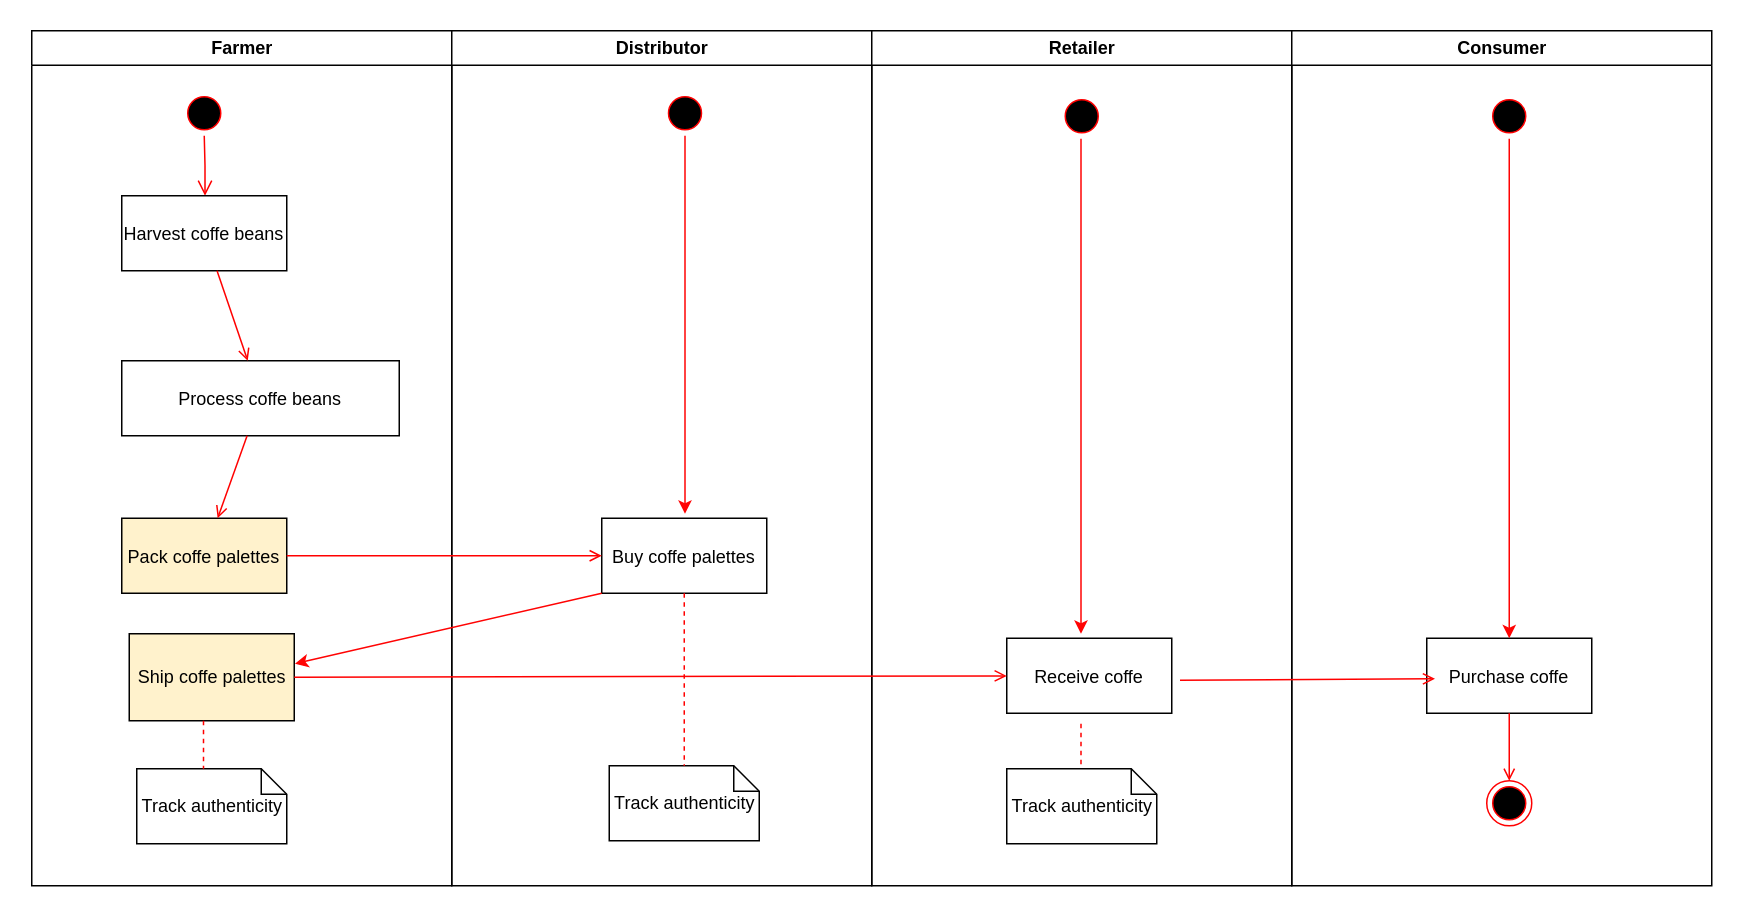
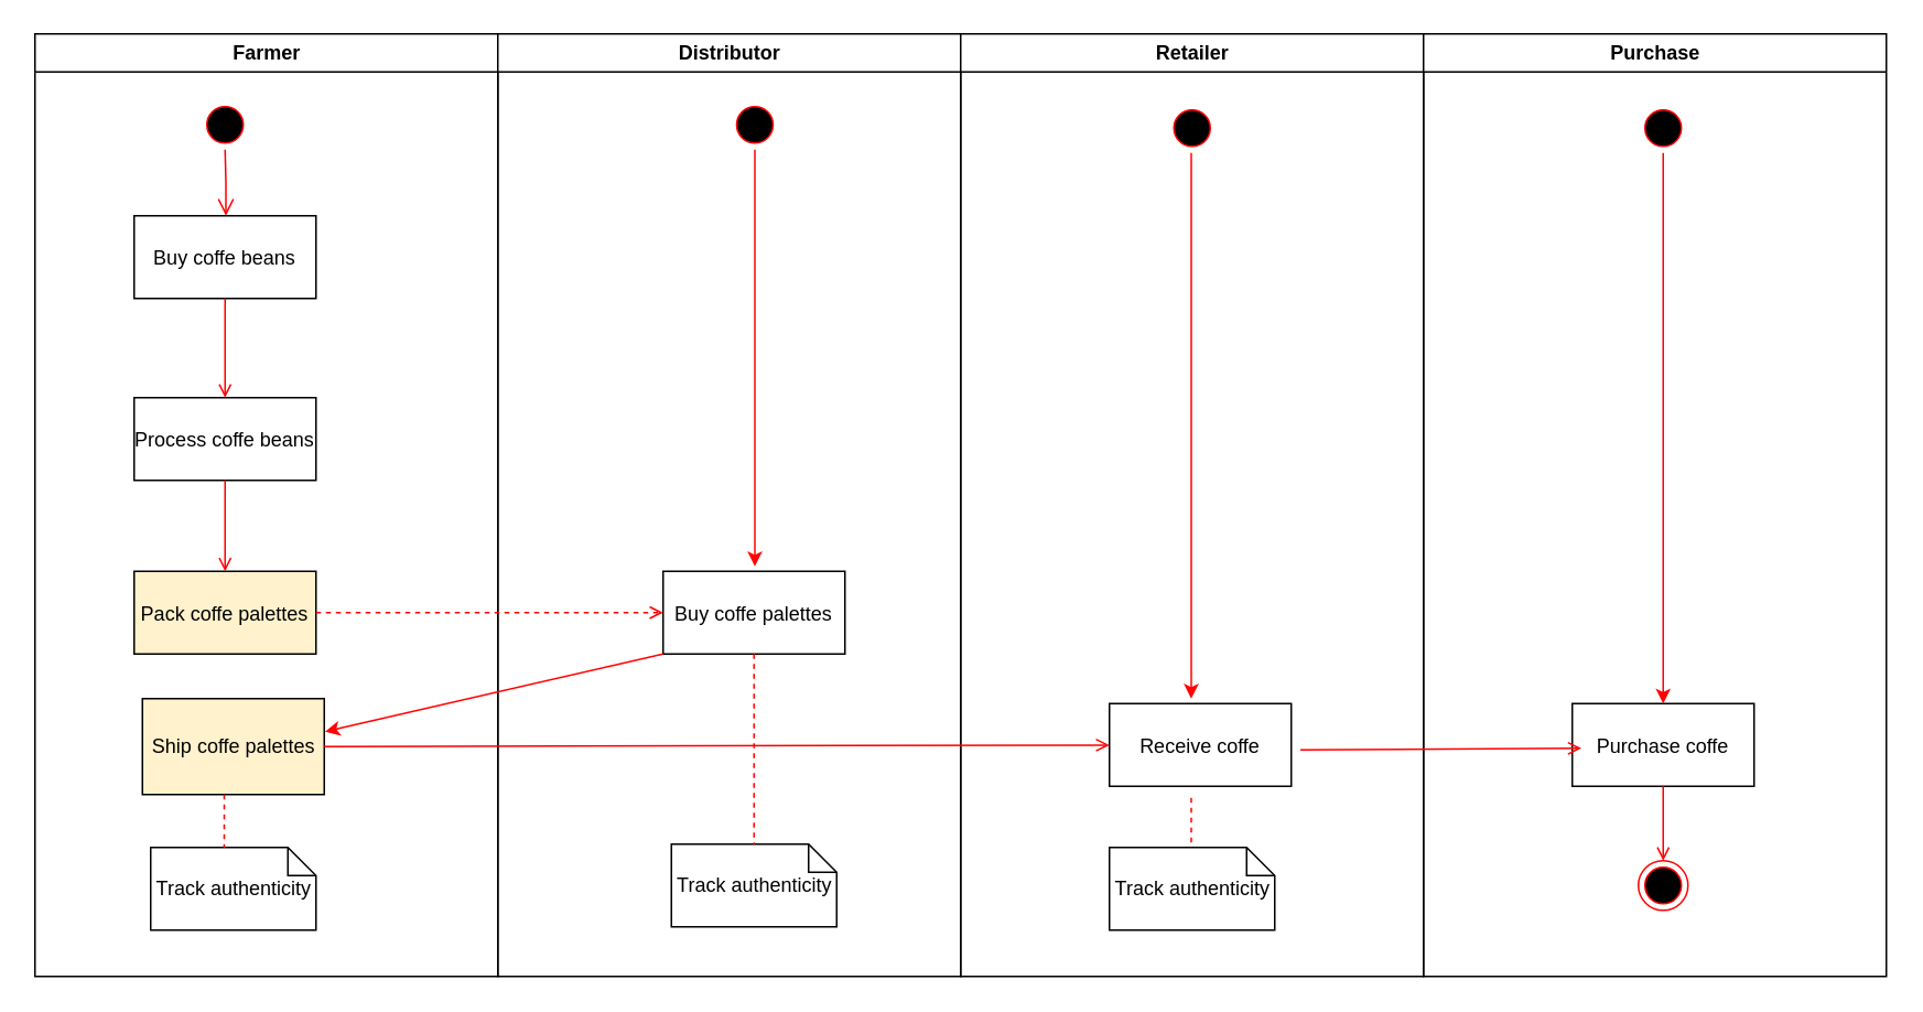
  <mxCell id="0" />
  <mxCell id="1" parent="0" />
  <mxCell id="2" value="Farmer" style="swimlane;whiteSpace=wrap" parent="1" vertex="1"><mxGeometry x="20.5" y="20" width="280" height="570" as="geometry" /></mxCell>
  <mxCell id="3" value="" style="ellipse;shape=startState;fillColor=#000000;strokeColor=#ff0000;" parent="2" vertex="1"><mxGeometry x="100" y="40" width="30" height="30" as="geometry" /></mxCell>
  <mxCell id="4" value="" style="edgeStyle=elbowEdgeStyle;elbow=horizontal;verticalAlign=bottom;endArrow=open;endSize=8;strokeColor=#FF0000;endFill=1;rounded=0" parent="2" source="3" target="5" edge="1"><mxGeometry x="100" y="40" as="geometry"><mxPoint x="115" y="110" as="targetPoint" /></mxGeometry></mxCell>
- <mxCell id="5" value="Harvest coffe beans" style="" parent="2" vertex="1"><mxGeometry x="60" y="110" width="110" height="50" as="geometry" /></mxCell>
- <mxCell id="6" value="Process coffe beans" style="" parent="2" vertex="1"><mxGeometry x="60" y="220" width="185" height="50" as="geometry" /></mxCell>
+ <mxCell id="5" value="Buy coffe beans" style="" parent="2" vertex="1"><mxGeometry x="60" y="110" width="110" height="50" as="geometry" /></mxCell>
+ <mxCell id="6" value="Process coffe beans" style="" parent="2" vertex="1"><mxGeometry x="60" y="220" width="110" height="50" as="geometry" /></mxCell>
  <mxCell id="7" value="" style="endArrow=open;strokeColor=#FF0000;endFill=1;rounded=0" parent="2" source="5" target="6" edge="1"><mxGeometry relative="1" as="geometry" /></mxCell>
  <mxCell id="8" value="Pack coffe palettes" style="fillColor=#fff2cc;" parent="2" vertex="1"><mxGeometry x="60" y="325" width="110" height="50" as="geometry" /></mxCell>
  <mxCell id="9" value="" style="endArrow=open;strokeColor=#FF0000;endFill=1;rounded=0" parent="2" source="6" target="8" edge="1"><mxGeometry relative="1" as="geometry" /></mxCell>
  <mxCell id="10" value="Track authenticity" style="shape=note;whiteSpace=wrap;size=17" parent="2" vertex="1"><mxGeometry x="70" y="492" width="100" height="50" as="geometry" /></mxCell>
  <mxCell id="11" value="Ship coffe palettes" style="rounded=0;whiteSpace=wrap;html=1;fillColor=#fff2cc;" parent="2" vertex="1"><mxGeometry x="65" y="402" width="110" height="58" as="geometry" /></mxCell>
  <mxCell id="12" value="" style="endArrow=none;strokeColor=#FF0000;endFill=0;rounded=0;dashed=1" parent="2" edge="1"><mxGeometry relative="1" as="geometry"><mxPoint x="114.5" y="460" as="sourcePoint" /><mxPoint x="114.5" y="492" as="targetPoint" /></mxGeometry></mxCell>
  <mxCell id="13" value="Distributor" style="swimlane;whiteSpace=wrap" parent="1" vertex="1"><mxGeometry x="300.5" y="20" width="280" height="570" as="geometry" /></mxCell>
  <mxCell id="14" value="" style="ellipse;shape=startState;fillColor=#000000;strokeColor=#ff0000;" parent="13" vertex="1"><mxGeometry x="140.5" y="40" width="30" height="30" as="geometry" /></mxCell>
  <mxCell id="15" value="Buy coffe palettes" style="" parent="13" vertex="1"><mxGeometry x="100" y="325" width="110" height="50" as="geometry" /></mxCell>
  <mxCell id="16" value="Track authenticity" style="shape=note;whiteSpace=wrap;size=17" parent="13" vertex="1"><mxGeometry x="105" y="490" width="100" height="50" as="geometry" /></mxCell>
  <mxCell id="17" value="" style="endArrow=none;strokeColor=#FF0000;endFill=0;rounded=0;dashed=1" parent="13" source="15" target="16" edge="1"><mxGeometry relative="1" as="geometry" /></mxCell>
  <mxCell id="18" value="Retailer" style="swimlane;whiteSpace=wrap" parent="1" vertex="1"><mxGeometry x="580.5" y="20" width="280" height="570" as="geometry" /></mxCell>
  <mxCell id="19" value="Receive coffe" style="" parent="18" vertex="1"><mxGeometry x="90" y="405" width="110" height="50" as="geometry" /></mxCell>
  <mxCell id="20" value="Track authenticity" style="shape=note;whiteSpace=wrap;size=17" parent="18" vertex="1"><mxGeometry x="90" y="492" width="100" height="50" as="geometry" /></mxCell>
  <mxCell id="21" value="" style="ellipse;shape=startState;fillColor=#000000;strokeColor=#ff0000;" parent="18" vertex="1"><mxGeometry x="125" y="42" width="30" height="30" as="geometry" /></mxCell>
  <mxCell id="22" value="" style="endArrow=classic;html=1;exitX=0.5;exitY=1;exitDx=0;exitDy=0;fillColor=#f8cecc;strokeColor=#FF0303;" parent="18" edge="1"><mxGeometry width="50" height="50" relative="1" as="geometry"><mxPoint x="139.5" y="72" as="sourcePoint" /><mxPoint x="139.5" y="402" as="targetPoint" /></mxGeometry></mxCell>
  <mxCell id="23" value="" style="endArrow=none;strokeColor=#FF0000;endFill=0;rounded=0;dashed=1" parent="18" edge="1"><mxGeometry relative="1" as="geometry"><mxPoint x="139.5" y="462" as="sourcePoint" /><mxPoint x="139.5" y="492" as="targetPoint" /></mxGeometry></mxCell>
- <mxCell id="24" value="" style="endArrow=open;strokeColor=#FF0000;endFill=1;rounded=0" parent="1" source="8" target="15" edge="1"><mxGeometry relative="1" as="geometry" /></mxCell>
- <mxCell id="25" value="Consumer" style="swimlane;whiteSpace=wrap" parent="1" vertex="1"><mxGeometry x="860.5" y="20" width="280" height="570" as="geometry" /></mxCell>
+ <mxCell id="24" value="" style="endArrow=open;strokeColor=#FF0000;endFill=1;rounded=0;dashed=1;" parent="1" source="8" target="15" edge="1"><mxGeometry relative="1" as="geometry" /></mxCell>
+ <mxCell id="25" value="Purchase" style="swimlane;whiteSpace=wrap" parent="1" vertex="1"><mxGeometry x="860.5" y="20" width="280" height="570" as="geometry" /></mxCell>
  <mxCell id="26" value="Purchase coffe" style="" parent="25" vertex="1"><mxGeometry x="90" y="405" width="110" height="50" as="geometry" /></mxCell>
  <mxCell id="27" value="" style="ellipse;shape=endState;fillColor=#000000;strokeColor=#ff0000" parent="25" vertex="1"><mxGeometry x="130" y="500" width="30" height="30" as="geometry" /></mxCell>
  <mxCell id="28" value="" style="endArrow=open;strokeColor=#FF0000;endFill=1;rounded=0" parent="25" source="26" target="27" edge="1"><mxGeometry relative="1" as="geometry" /></mxCell>
  <mxCell id="29" style="edgeStyle=orthogonalEdgeStyle;rounded=0;orthogonalLoop=1;jettySize=auto;html=1;entryX=0.5;entryY=0;entryDx=0;entryDy=0;strokeColor=#FF0303;" parent="25" source="30" target="26" edge="1"><mxGeometry relative="1" as="geometry" /></mxCell>
  <mxCell id="30" value="" style="ellipse;shape=startState;fillColor=#000000;strokeColor=#ff0000;" parent="25" vertex="1"><mxGeometry x="130" y="42" width="30" height="30" as="geometry" /></mxCell>
  <mxCell id="31" value="" style="endArrow=classic;html=1;exitX=0.5;exitY=1;exitDx=0;exitDy=0;fillColor=#f8cecc;strokeColor=#FF0303;" parent="1" source="14" edge="1"><mxGeometry width="50" height="50" relative="1" as="geometry"><mxPoint x="536" y="312" as="sourcePoint" /><mxPoint x="456" y="342" as="targetPoint" /></mxGeometry></mxCell>
  <mxCell id="32" value="" style="edgeStyle=none;strokeColor=#FF0000;endArrow=open;endFill=1;rounded=0;exitX=1;exitY=0.5;exitDx=0;exitDy=0;" parent="1" source="11" target="19" edge="1"><mxGeometry width="100" height="100" relative="1" as="geometry"><mxPoint x="550.5" y="449.5" as="sourcePoint" /><mxPoint x="670.5" y="449.5" as="targetPoint" /></mxGeometry></mxCell>
  <mxCell id="33" value="" style="edgeStyle=none;strokeColor=#FF0000;endArrow=open;endFill=1;rounded=0;exitX=1;exitY=0.5;exitDx=0;exitDy=0;" edge="1" parent="1"><mxGeometry width="100" height="100" relative="1" as="geometry"><mxPoint x="786" y="453" as="sourcePoint" /><mxPoint x="956" y="452" as="targetPoint" /></mxGeometry></mxCell>
  <mxCell id="34" value="" style="endArrow=classic;html=1;exitX=0;exitY=1;exitDx=0;exitDy=0;strokeColor=#FF0303;" edge="1" parent="1" source="15"><mxGeometry width="50" height="50" relative="1" as="geometry"><mxPoint x="476" y="332" as="sourcePoint" /><mxPoint x="196" y="442" as="targetPoint" /></mxGeometry></mxCell>
